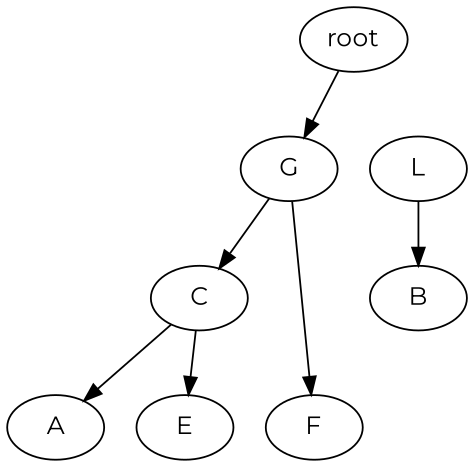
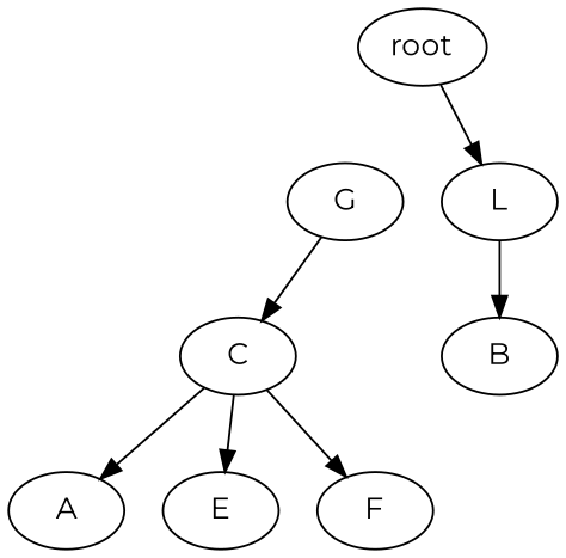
  strict digraph {
    fontname=Montserrat
    node [fontname=Montserrat]
    edge [fontname=Montserrat]
    n1 [label=root]
    n2 [label=G]
    n3 [label=C]
    n4 [label=A]
    n5 [label=F]
    n6 [label=E]
    n7 [label=B]
    n8 [label=L]
-   n1 -> n2
+   n1 -> n8
    n2 -> n3
    n3 -> n4
-   n2 -> n5
+   n3 -> n5
    n3 -> n6
    n8 -> n7
  }
